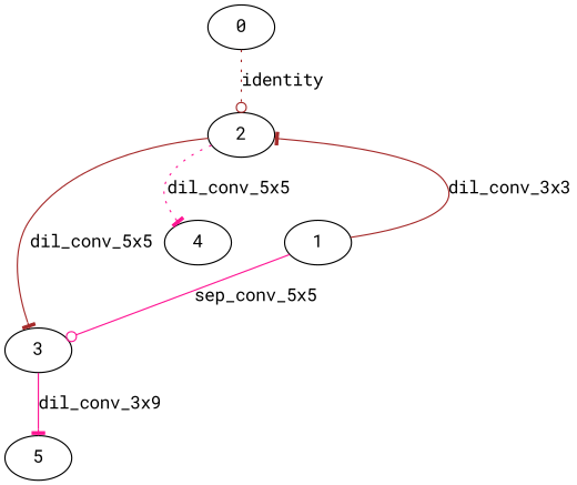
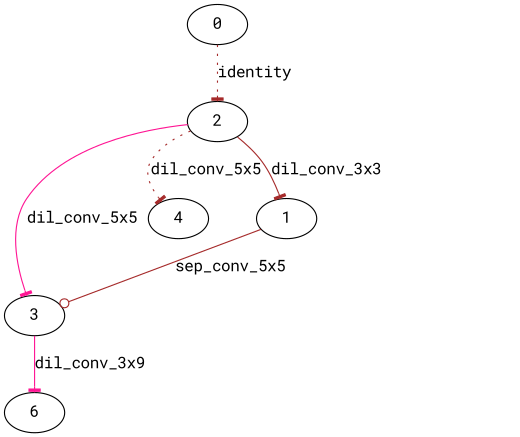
  digraph {
    fontname="Roboto Mono"
    node [fontname="Roboto Mono"]
    edge [arrowhead=tee color=brown fontname="Roboto Mono" style=solid]
    0
    2
    3
    4
-   5
+   5 [label=6]
    1
-   0 -> 2 [arrowhead=odot label=identity style=dotted]
-   2 -> 3 [label=dil_conv_5x5]
-   2 -> 4 [color=deeppink label=dil_conv_5x5 style=dotted]
+   0 -> 2 [label=identity style=dotted]
+   2 -> 3 [color=deeppink label=dil_conv_5x5]
+   2 -> 4 [label=dil_conv_5x5 style=dotted]
    3 -> 5 [color=deeppink label=dil_conv_3x9]
-   1 -> 2 [label=dil_conv_3x3]
-   1 -> 3 [arrowhead=odot color=deeppink label=sep_conv_5x5]
+   2 -> 1 [label=dil_conv_3x3]
+   1 -> 3 [arrowhead=odot label=sep_conv_5x5]
  }
